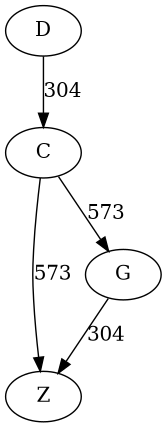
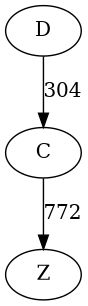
  digraph {
    rankdir=TB
    C
    Z
-   G
    D
-   C -> Z [label=573]
-   C -> G [label=573]
-   G -> Z [label=304]
+   C -> Z [label=772]
    D -> C [label=304]
  }
